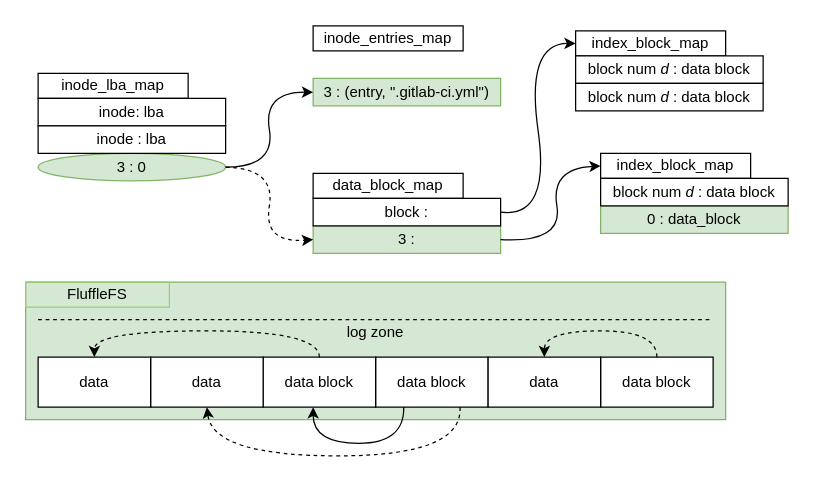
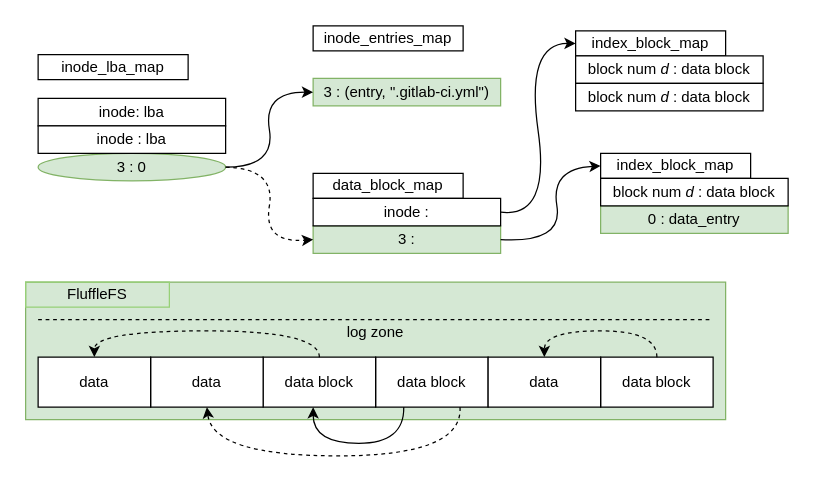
  <mxCell id="0" />
  <mxCell id="1" parent="0" />
- <mxCell id="2" value="inode_lba_map" style="text;html=1;fillColor=default;align=center;verticalAlign=middle;whiteSpace=wrap;rounded=0;strokeColor=#000000;" vertex="1" parent="1"><mxGeometry x="30" y="58" width="120" height="20" as="geometry" /></mxCell>
+ <mxCell id="2" value="inode_lba_map" style="text;html=1;fillColor=default;align=center;verticalAlign=middle;whiteSpace=wrap;rounded=0;strokeColor=#000000;" vertex="1" parent="1"><mxGeometry x="30" y="43" width="120" height="20" as="geometry" /></mxCell>
  <mxCell id="3" value="" style="rounded=0;whiteSpace=wrap;html=1;fillColor=#d5e8d4;strokeColor=#82b366;" vertex="1" parent="1"><mxGeometry x="20" y="225" width="560" height="110" as="geometry" /></mxCell>
  <mxCell id="4" value="FluffleFS" style="text;html=1;fillColor=none;align=center;verticalAlign=middle;whiteSpace=wrap;rounded=0;strokeColor=#97D077;" vertex="1" parent="1"><mxGeometry x="20" y="225" width="115" height="20" as="geometry" /></mxCell>
  <mxCell id="5" value="" style="endArrow=none;dashed=1;html=1;rounded=0;" edge="1" parent="1"><mxGeometry width="50" height="50" relative="1" as="geometry"><mxPoint x="30" y="255" as="sourcePoint" /><mxPoint x="570" y="255" as="targetPoint" /></mxGeometry></mxCell>
  <mxCell id="6" value="log zone" style="text;html=1;strokeColor=none;fillColor=none;align=center;verticalAlign=middle;whiteSpace=wrap;rounded=0;" vertex="1" parent="1"><mxGeometry x="30" y="255" width="540" height="19" as="geometry" /></mxCell>
  <mxCell id="7" value="data block" style="rounded=0;whiteSpace=wrap;html=1;" vertex="1" parent="1"><mxGeometry x="300" y="285" width="90" height="40" as="geometry" /></mxCell>
  <mxCell id="8" value="data block" style="rounded=0;whiteSpace=wrap;html=1;" vertex="1" parent="1"><mxGeometry x="480" y="285" width="90" height="40" as="geometry" /></mxCell>
  <mxCell id="9" value="&lt;div&gt;3 : 0&lt;/div&gt;" style="ellipse;whiteSpace=wrap;html=1;fillColor=#d5e8d4;strokeColor=#82b366;" vertex="1" parent="1"><mxGeometry x="30" y="122" width="150" height="22" as="geometry" /></mxCell>
  <mxCell id="10" value="inode_entries_map" style="text;html=1;fillColor=default;align=center;verticalAlign=middle;whiteSpace=wrap;rounded=0;strokeColor=#000000;" vertex="1" parent="1"><mxGeometry x="250" y="20" width="120" height="20" as="geometry" /></mxCell>
  <mxCell id="11" value="&lt;div&gt;3 : (entry, &quot;.gitlab-ci.yml&quot;)&lt;br&gt;&lt;/div&gt;" style="rounded=0;whiteSpace=wrap;html=1;fillColor=#d5e8d4;strokeColor=#82b366;" vertex="1" parent="1"><mxGeometry x="250" y="62" width="150" height="22" as="geometry" /></mxCell>
  <mxCell id="12" value="inode: lba" style="rounded=0;whiteSpace=wrap;html=1;fillColor=#FFFFFF;" vertex="1" parent="1"><mxGeometry x="30" y="78" width="150" height="22" as="geometry" /></mxCell>
  <mxCell id="13" value="data" style="rounded=0;whiteSpace=wrap;html=1;" vertex="1" parent="1"><mxGeometry x="390" y="285" width="90" height="40" as="geometry" /></mxCell>
  <mxCell id="14" value="data block" style="rounded=0;whiteSpace=wrap;html=1;" vertex="1" parent="1"><mxGeometry x="210" y="285" width="90" height="40" as="geometry" /></mxCell>
  <mxCell id="15" value="data" style="rounded=0;whiteSpace=wrap;html=1;" vertex="1" parent="1"><mxGeometry x="120" y="285" width="90" height="40" as="geometry" /></mxCell>
  <mxCell id="16" value="" style="curved=1;endArrow=classic;html=1;rounded=0;entryX=0.5;entryY=1;entryDx=0;entryDy=0;exitX=0.25;exitY=1;exitDx=0;exitDy=0;" edge="1" parent="1" source="7"><mxGeometry width="50" height="50" relative="1" as="geometry"><mxPoint x="317.5" y="325" as="sourcePoint" /><mxPoint x="250" y="325" as="targetPoint" /><Array as="points"><mxPoint x="323" y="354" /><mxPoint x="250" y="354" /></Array></mxGeometry></mxCell>
  <mxCell id="17" value="inode : lba" style="rounded=0;whiteSpace=wrap;html=1;fillColor=#FFFFFF;" vertex="1" parent="1"><mxGeometry x="30" y="100" width="150" height="22" as="geometry" /></mxCell>
  <mxCell id="18" value="" style="curved=1;endArrow=classic;html=1;rounded=0;entryX=0;entryY=0.5;entryDx=0;entryDy=0;exitX=1;exitY=0.5;exitDx=0;exitDy=0;" edge="1" parent="1" source="9" target="11"><mxGeometry width="50" height="50" relative="1" as="geometry"><mxPoint x="237.5" y="335" as="sourcePoint" /><mxPoint x="170" y="335" as="targetPoint" /><Array as="points"><mxPoint x="220" y="133" /><mxPoint x="210" y="73" /></Array></mxGeometry></mxCell>
  <mxCell id="19" value="data_block_map" style="text;html=1;fillColor=default;align=center;verticalAlign=middle;whiteSpace=wrap;rounded=0;strokeColor=#000000;" vertex="1" parent="1"><mxGeometry x="250" y="138" width="120" height="20" as="geometry" /></mxCell>
  <mxCell id="20" value="3 : " style="rounded=0;whiteSpace=wrap;html=1;fillColor=#d5e8d4;strokeColor=#82b366;" vertex="1" parent="1"><mxGeometry x="250" y="180" width="150" height="22" as="geometry" /></mxCell>
- <mxCell id="21" value="block :" style="rounded=0;whiteSpace=wrap;html=1;fillColor=#FFFFFF;" vertex="1" parent="1"><mxGeometry x="250" y="158" width="150" height="22" as="geometry" /></mxCell>
+ <mxCell id="21" value="inode :" style="rounded=0;whiteSpace=wrap;html=1;fillColor=#FFFFFF;" vertex="1" parent="1"><mxGeometry x="250" y="158" width="150" height="22" as="geometry" /></mxCell>
  <mxCell id="22" value="index_block_map" style="text;html=1;fillColor=default;align=center;verticalAlign=middle;whiteSpace=wrap;rounded=0;strokeColor=#000000;" vertex="1" parent="1"><mxGeometry x="460" y="24" width="120" height="20" as="geometry" /></mxCell>
- <mxCell id="23" value="0 : data_block" style="rounded=0;whiteSpace=wrap;html=1;fillColor=#d5e8d4;strokeColor=#82b366;" vertex="1" parent="1"><mxGeometry x="480" y="164" width="150" height="22" as="geometry" /></mxCell>
+ <mxCell id="23" value="0 : data_entry" style="rounded=0;whiteSpace=wrap;html=1;fillColor=#d5e8d4;strokeColor=#82b366;" vertex="1" parent="1"><mxGeometry x="480" y="164" width="150" height="22" as="geometry" /></mxCell>
  <mxCell id="24" value="block num &lt;i&gt;d&lt;/i&gt; : data block" style="rounded=0;whiteSpace=wrap;html=1;fillColor=#FFFFFF;" vertex="1" parent="1"><mxGeometry x="460" y="44" width="150" height="22" as="geometry" /></mxCell>
  <mxCell id="25" value="" style="curved=1;endArrow=classic;html=1;rounded=0;entryX=0;entryY=0.5;entryDx=0;entryDy=0;exitX=1;exitY=0.5;exitDx=0;exitDy=0;dashed=1;" edge="1" parent="1" source="9" target="20"><mxGeometry width="50" height="50" relative="1" as="geometry"><mxPoint x="190" y="159" as="sourcePoint" /><mxPoint x="260" y="117" as="targetPoint" /><Array as="points"><mxPoint x="220" y="134" /><mxPoint x="210" y="194" /></Array></mxGeometry></mxCell>
  <mxCell id="26" value="block num &lt;i&gt;d&lt;/i&gt; : data block" style="rounded=0;whiteSpace=wrap;html=1;fillColor=#FFFFFF;" vertex="1" parent="1"><mxGeometry x="460" y="66" width="150" height="22" as="geometry" /></mxCell>
  <mxCell id="27" value="index_block_map" style="text;html=1;fillColor=default;align=center;verticalAlign=middle;whiteSpace=wrap;rounded=0;strokeColor=#000000;" vertex="1" parent="1"><mxGeometry x="480" y="122" width="120" height="20" as="geometry" /></mxCell>
  <mxCell id="28" value="block num &lt;i&gt;d&lt;/i&gt; : data block" style="rounded=0;whiteSpace=wrap;html=1;fillColor=#FFFFFF;" vertex="1" parent="1"><mxGeometry x="480" y="142" width="150" height="22" as="geometry" /></mxCell>
  <mxCell id="29" value="" style="curved=1;endArrow=classic;html=1;rounded=0;entryX=0;entryY=0.5;entryDx=0;entryDy=0;exitX=1;exitY=0.5;exitDx=0;exitDy=0;" edge="1" parent="1" source="21" target="22"><mxGeometry width="50" height="50" relative="1" as="geometry"><mxPoint x="190" y="143" as="sourcePoint" /><mxPoint x="260" y="201" as="targetPoint" /><Array as="points"><mxPoint x="440" y="174" /><mxPoint x="420" y="34" /></Array></mxGeometry></mxCell>
  <mxCell id="30" value="" style="curved=1;endArrow=classic;html=1;rounded=0;entryX=0;entryY=0.5;entryDx=0;entryDy=0;exitX=1;exitY=0.5;exitDx=0;exitDy=0;" edge="1" parent="1" source="20" target="27"><mxGeometry width="50" height="50" relative="1" as="geometry"><mxPoint x="410" y="179" as="sourcePoint" /><mxPoint x="470" y="44" as="targetPoint" /><Array as="points"><mxPoint x="450" y="194" /><mxPoint x="440" y="134" /></Array></mxGeometry></mxCell>
  <mxCell id="31" value="data" style="rounded=0;whiteSpace=wrap;html=1;" vertex="1" parent="1"><mxGeometry x="30" y="285" width="90" height="40" as="geometry" /></mxCell>
  <mxCell id="32" value="" style="curved=1;endArrow=classic;html=1;rounded=0;entryX=0.5;entryY=0;entryDx=0;entryDy=0;exitX=0.5;exitY=0;exitDx=0;exitDy=0;dashed=1;" edge="1" parent="1" source="8" target="13"><mxGeometry width="50" height="50" relative="1" as="geometry"><mxPoint x="502.5" y="325" as="sourcePoint" /><mxPoint x="435" y="325" as="targetPoint" /><Array as="points"><mxPoint x="525" y="264" /><mxPoint x="435" y="264" /></Array></mxGeometry></mxCell>
  <mxCell id="33" value="" style="curved=1;endArrow=classic;html=1;rounded=0;entryX=0.5;entryY=0;entryDx=0;entryDy=0;exitX=0.5;exitY=0;exitDx=0;exitDy=0;dashed=1;" edge="1" parent="1" source="14" target="31"><mxGeometry width="50" height="50" relative="1" as="geometry"><mxPoint x="260" y="285" as="sourcePoint" /><mxPoint x="170" y="285" as="targetPoint" /><Array as="points"><mxPoint x="255" y="264" /><mxPoint x="75" y="264" /></Array></mxGeometry></mxCell>
  <mxCell id="34" value="" style="curved=1;endArrow=classic;html=1;rounded=0;entryX=0.5;entryY=1;entryDx=0;entryDy=0;exitX=0.75;exitY=1;exitDx=0;exitDy=0;dashed=1;" edge="1" parent="1" source="7" target="15"><mxGeometry width="50" height="50" relative="1" as="geometry"><mxPoint x="270" y="375" as="sourcePoint" /><mxPoint x="180" y="375" as="targetPoint" /><Array as="points"><mxPoint x="370" y="364" /><mxPoint x="170" y="364" /></Array></mxGeometry></mxCell>
